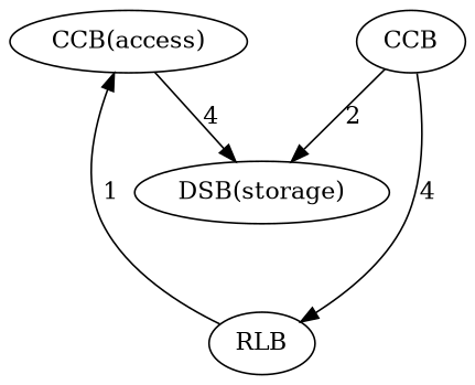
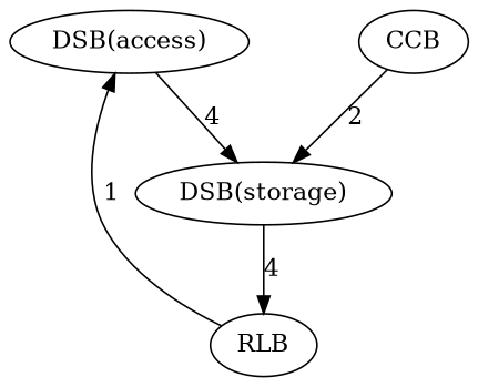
  digraph {
-   n1 [label="CCB(access)"]
+   n1 [label="DSB(access)"]
    n2 [label="DSB(storage)"]
    n3 [label=CCB]
    n4 [label=RLB]
    n1 -> n2 [label=4]
    n3 -> n2 [label=2]
-   n3 -> n4 [label=4]
+   n2 -> n4 [label=4]
    n4 -> n1 [label=1]
  }
